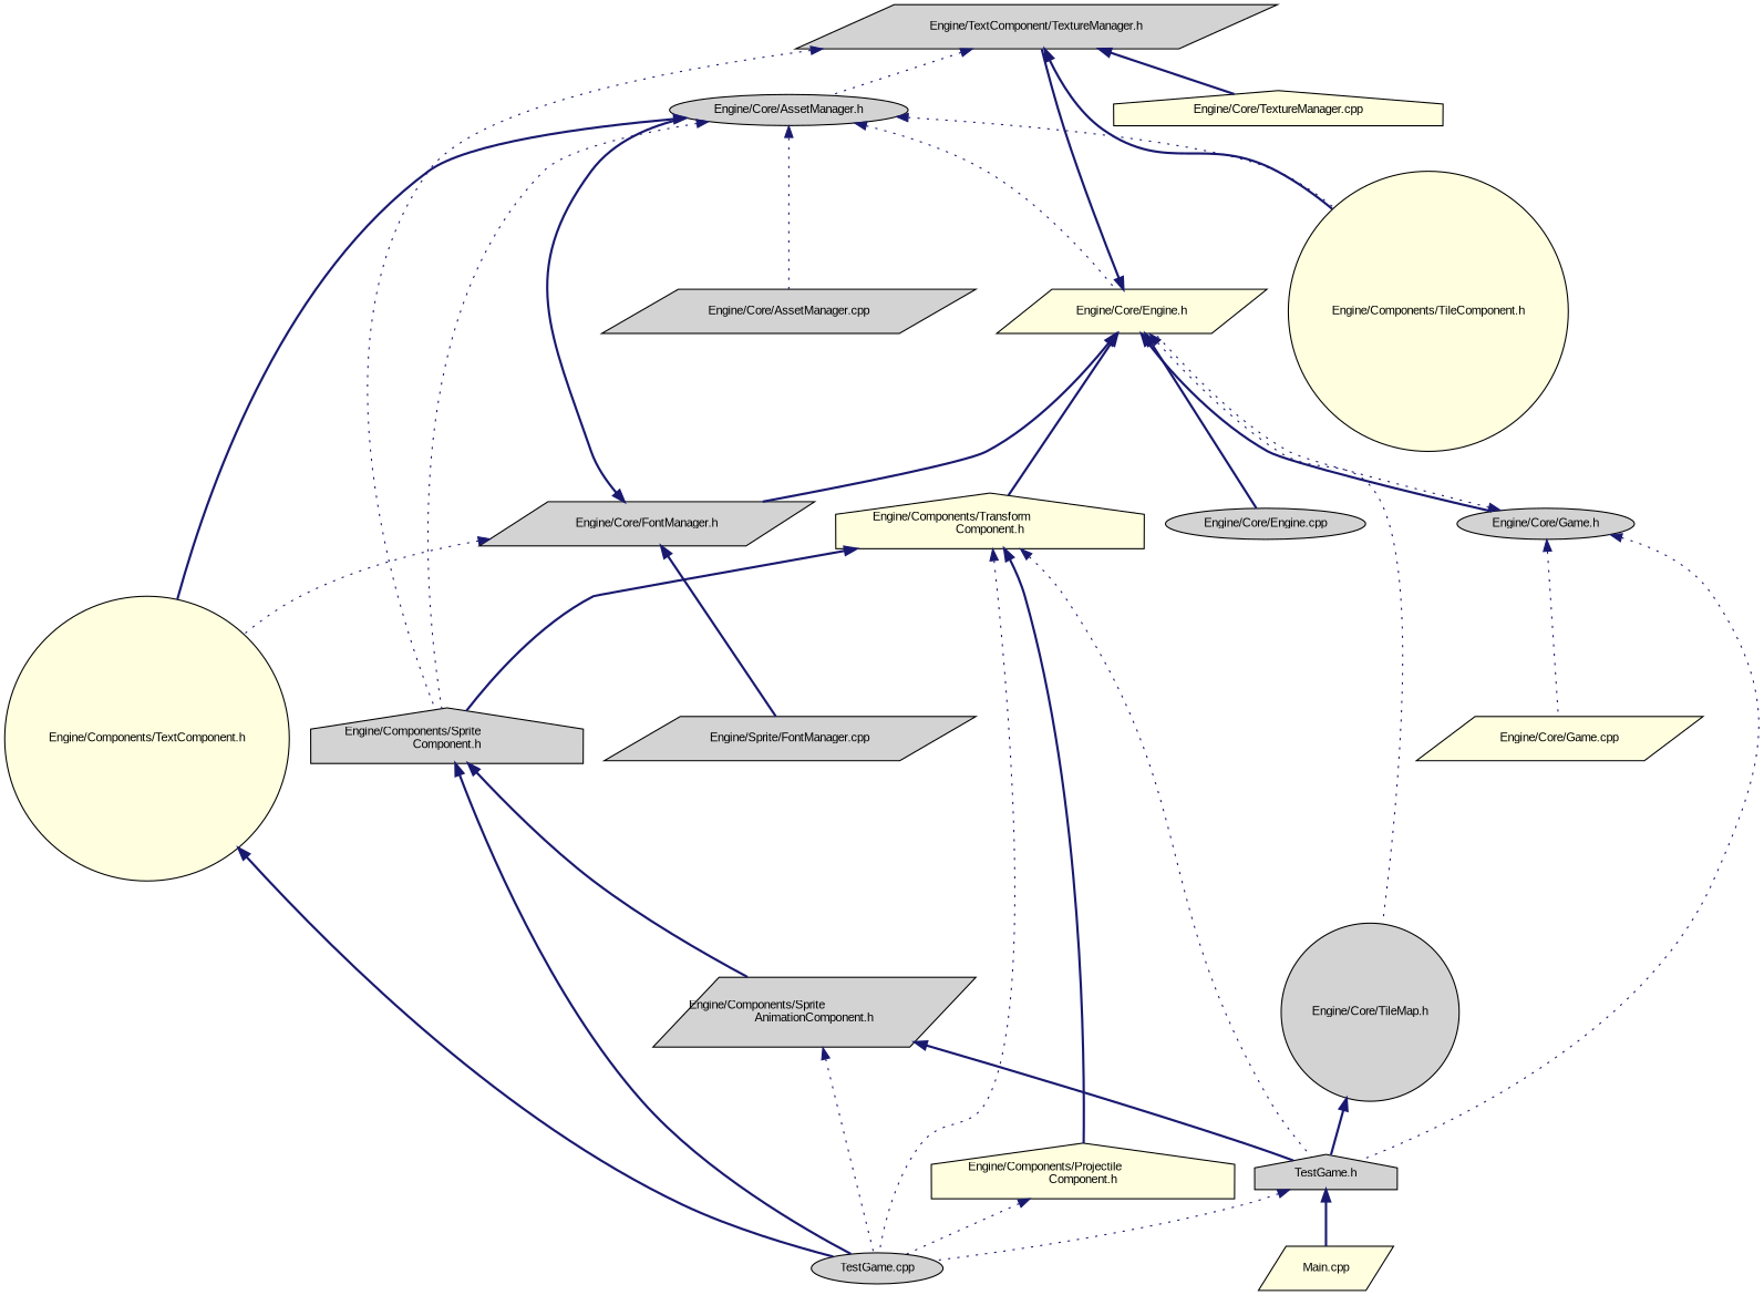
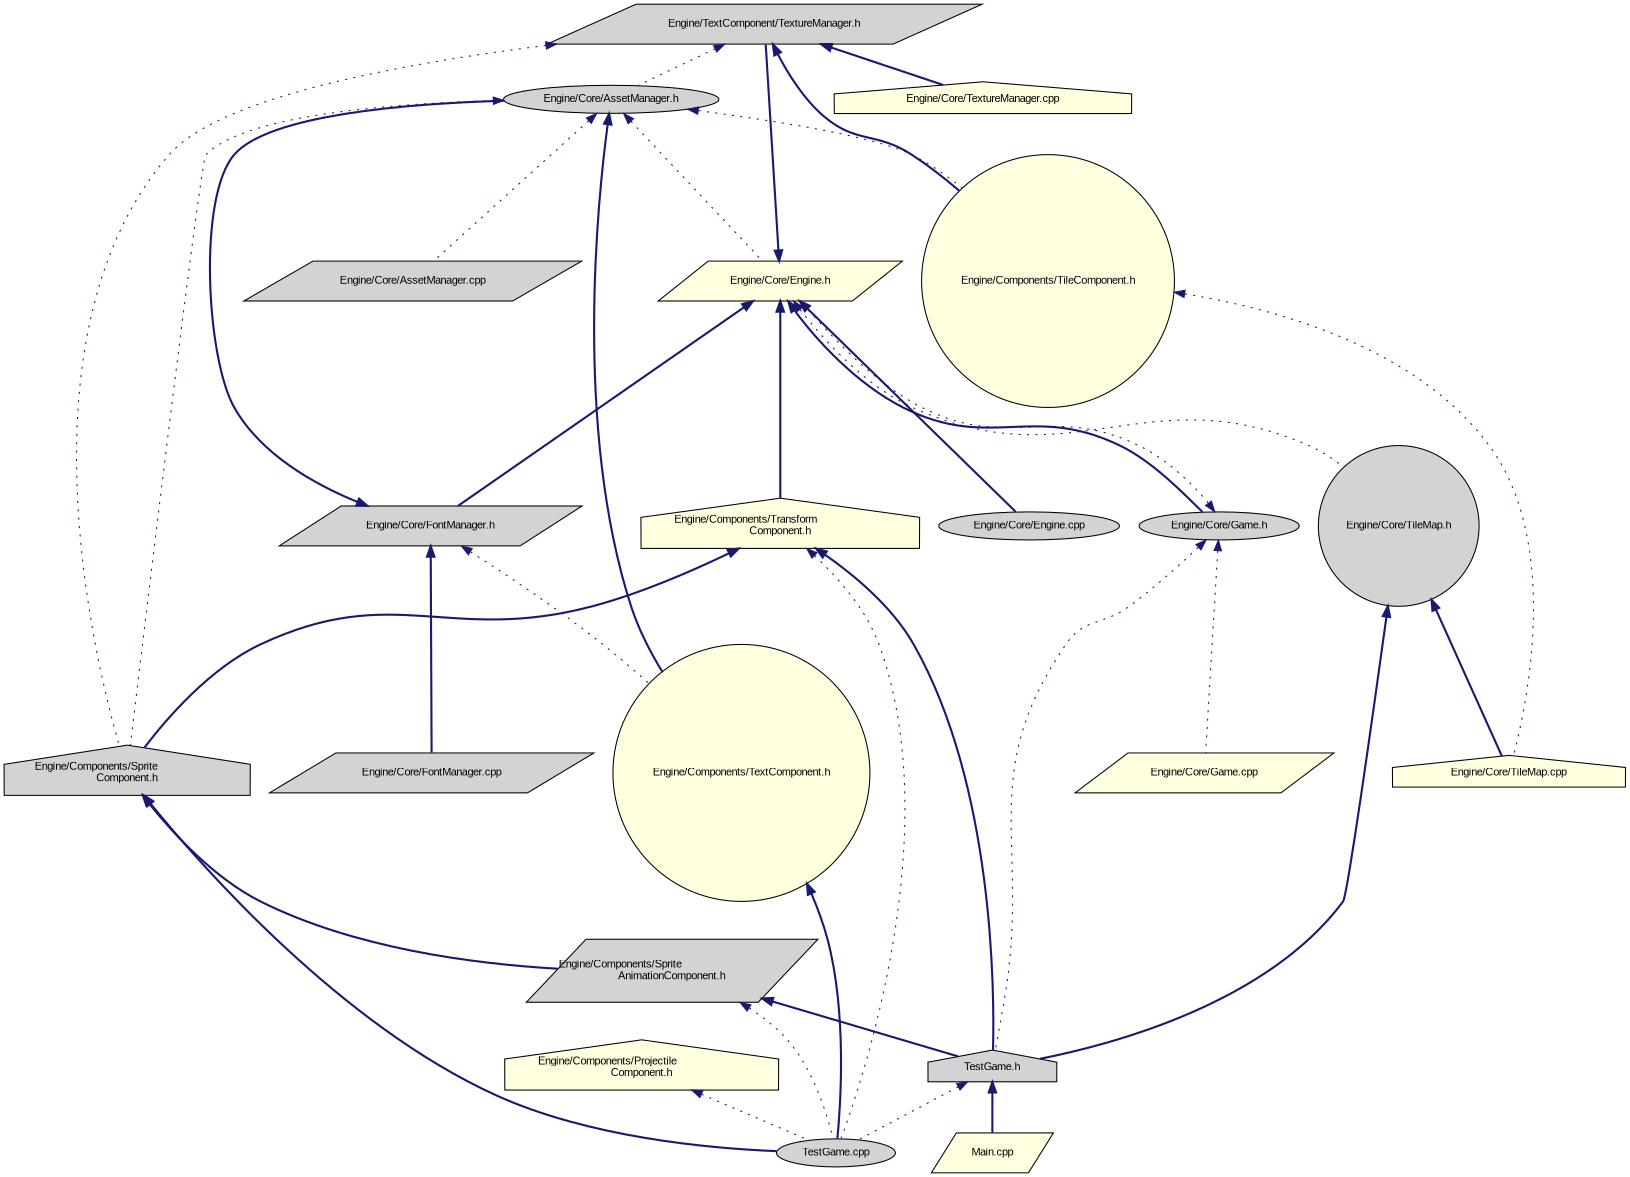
  digraph {
    fontname="Liberation Sans"
    node [color=black fillcolor=lightgrey fontname="Liberation Sans" fontsize=10 shape=parallelogram style=filled]
    edge [color=midnightblue dir=back fontname="Liberation Sans" fontsize=10 labelfontname=Helvetica labelfontsize=10 style=bold]
    n1 [fontcolor=black height=0.2 label="Engine/TextComponent/TextureManager.h" width=0.4]
    n2 [height=0.2 label="Engine/Core/AssetManager.h" shape=ellipse width=0.4]
    n3 [height=0.2 label="Engine/Components/Sprite\lComponent.h" shape=house width=0.4]
    n4 [fillcolor=lightyellow height=0.2 label="Engine/Components/TileComponent.h" shape=circle width=0.4]
    n5 [fillcolor=lightyellow height=0.2 label="Engine/Core/TextureManager.cpp" shape=house width=0.4]
    n6 [fillcolor=lightyellow height=0.2 label="Engine/Core/Engine.h" width=0.4]
    n7 [fillcolor=lightyellow height=0.2 label="Engine/Components/TextComponent.h" shape=circle width=0.4]
    n8 [height=0.2 label="Engine/Core/AssetManager.cpp" width=0.4]
    n9 [height=0.2 label="TestGame.cpp" shape=ellipse width=0.4]
    n10 [height=0.2 label="Engine/Components/Sprite\lAnimationComponent.h" width=0.4]
+   n11 [fillcolor=lightyellow height=0.2 label="Engine/Core/TileMap.cpp" shape=house width=0.4]
    n12 [fillcolor=lightyellow height=0.2 label="Engine/Components/Transform\lComponent.h" shape=house width=0.4]
    n13 [height=0.2 label="Engine/Core/FontManager.h" width=0.4]
    n14 [height=0.2 label="Engine/Core/Game.h" shape=ellipse width=0.4]
    n15 [height=0.2 label="Engine/Core/Engine.cpp" shape=ellipse width=0.4]
    n16 [height=0.2 label="Engine/Core/TileMap.h" shape=circle width=0.4]
    n17 [fillcolor=lightyellow height=0.2 label="Engine/Components/Projectile\lComponent.h" shape=house width=0.4]
    n18 [height=0.2 label="TestGame.h" shape=house width=0.4]
-   n19 [height=0.2 label="Engine/Sprite/FontManager.cpp" width=0.4]
+   n19 [height=0.2 label="Engine/Core/FontManager.cpp" width=0.4]
    n20 [fillcolor=lightyellow height=0.2 label="Engine/Core/Game.cpp" width=0.4]
    n21 [fillcolor=lightyellow height=0.2 label="Main.cpp" width=0.4]
    n1 -> n2 [style=dotted]
    n1 -> n3 [style=dotted]
    n1 -> n4
    n1 -> n5
    n2 -> n3 [style=dotted]
    n2 -> n4 [style=dotted]
    n2 -> n6 [style=dotted]
    n2 -> n7
    n2 -> n8 [style=dotted]
    n3 -> n9
    n3 -> n10
+   n4 -> n11 [style=dotted]
    n6 -> n1
    n6 -> n12
    n6 -> n13
    n6 -> n14
    n6 -> n15
    n6 -> n16 [style=dotted]
    n7 -> n9
    n10 -> n9 [style=dotted]
    n10 -> n18
    n12 -> n3
    n12 -> n9 [style=dotted]
-   n12 -> n17
-   n12 -> n18 [style=dotted]
+   n12 -> n18
    n13 -> n2
    n13 -> n7 [style=dotted]
    n13 -> n19
    n14 -> n6 [style=dotted]
    n14 -> n18 [style=dotted]
    n14 -> n20 [style=dotted]
+   n16 -> n11
    n16 -> n18
    n17 -> n9 [style=dotted]
    n18 -> n9 [style=dotted]
    n18 -> n21
  }
